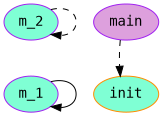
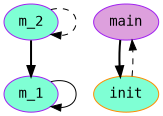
  digraph {
    fontname="DejaVu Sans Mono"
    node [color=purple fillcolor=aquamarine fontname="DejaVu Sans Mono" style=filled]
    edge [fontname="DejaVu Sans Mono" style=bold]
    m_1
    m_2
    main [fillcolor=plum]
    init [color=darkorange]
    m_1 -> m_1 [style=solid]
+   m_2 -> m_1
    m_2 -> m_2 [style=dashed]
-   main -> init [style=dashed]
+   main -> init
+   init -> main [style=dashed]
  }
